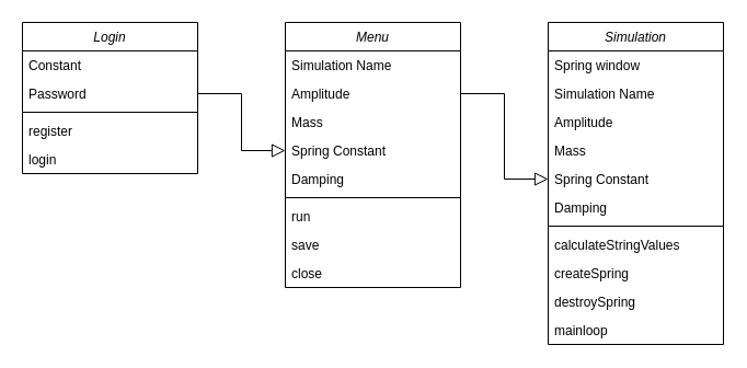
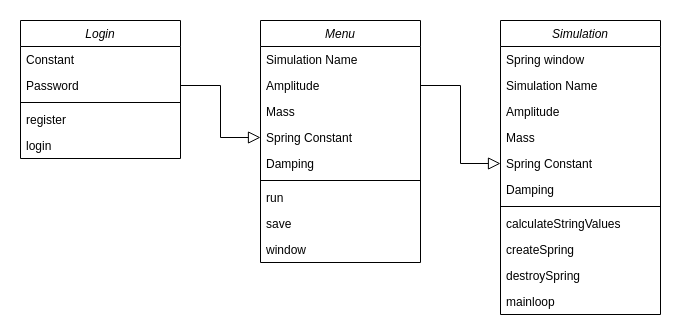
  <mxCell id="0" />
  <mxCell id="1" parent="0" />
  <mxCell id="2" value="" parent="1" style="endArrow=block;endSize=10;endFill=0;shadow=0;strokeWidth=1;rounded=0;edgeStyle=elbowEdgeStyle;elbow=horizontal;exitX=1;exitY=0.5;exitDx=0;exitDy=0;entryX=0;entryY=0.5;entryDx=0;entryDy=0;" edge="1" target="14" source="24"><mxGeometry as="geometry" width="160" relative="1"><mxPoint as="sourcePoint" y="110" x="260" /><mxPoint as="targetPoint" y="110" x="260" /></mxGeometry></mxCell>
  <mxCell id="3" value="Login" parent="1" vertex="1" style="swimlane;fontStyle=2;align=center;verticalAlign=top;childLayout=stackLayout;horizontal=1;startSize=26;horizontalStack=0;resizeParent=1;resizeLast=0;collapsible=1;marginBottom=0;rounded=0;shadow=0;strokeWidth=1;"><mxGeometry as="geometry" height="138" width="160" y="20" x="20"><mxRectangle as="alternateBounds" height="26" width="160" y="200" x="80" /></mxGeometry></mxCell>
  <mxCell id="4" value="Constant" parent="3" vertex="1" style="text;align=left;verticalAlign=top;spacingLeft=4;spacingRight=4;overflow=hidden;rotatable=0;points=[[0,0.5],[1,0.5]];portConstraint=eastwest;"><mxGeometry as="geometry" height="26" width="160" y="26" /></mxCell>
  <mxCell id="5" value="Password" parent="3" vertex="1" style="text;align=left;verticalAlign=top;spacingLeft=4;spacingRight=4;overflow=hidden;rotatable=0;points=[[0,0.5],[1,0.5]];portConstraint=eastwest;rounded=0;shadow=0;html=0;"><mxGeometry as="geometry" height="26" width="160" y="52" /></mxCell>
  <mxCell id="6" value="" parent="3" vertex="1" style="line;html=1;strokeWidth=1;align=left;verticalAlign=middle;spacingTop=-1;spacingLeft=3;spacingRight=3;rotatable=0;labelPosition=right;points=[];portConstraint=eastwest;"><mxGeometry as="geometry" height="8" width="160" y="78" /></mxCell>
  <mxCell id="7" value="register " parent="3" vertex="1" style="text;align=left;verticalAlign=top;spacingLeft=4;spacingRight=4;overflow=hidden;rotatable=0;points=[[0,0.5],[1,0.5]];portConstraint=eastwest;fontStyle=0"><mxGeometry as="geometry" height="26" width="160" y="86" /></mxCell>
  <mxCell id="8" value="login" parent="3" vertex="1" style="text;align=left;verticalAlign=top;spacingLeft=4;spacingRight=4;overflow=hidden;rotatable=0;points=[[0,0.5],[1,0.5]];portConstraint=eastwest;"><mxGeometry as="geometry" height="26" width="160" y="112" /></mxCell>
  <mxCell id="9" value="Simulation" parent="1" vertex="1" style="swimlane;fontStyle=2;align=center;verticalAlign=top;childLayout=stackLayout;horizontal=1;startSize=26;horizontalStack=0;resizeParent=1;resizeLast=0;collapsible=1;marginBottom=0;rounded=0;shadow=0;strokeWidth=1;"><mxGeometry as="geometry" height="294" width="160" y="20" x="500"><mxRectangle as="alternateBounds" height="26" width="160" y="140" x="230" /></mxGeometry></mxCell>
  <mxCell id="10" value="Spring window" parent="9" vertex="1" style="text;align=left;verticalAlign=top;spacingLeft=4;spacingRight=4;overflow=hidden;rotatable=0;points=[[0,0.5],[1,0.5]];portConstraint=eastwest;"><mxGeometry as="geometry" height="26" width="160" y="26" /></mxCell>
  <mxCell id="11" value="Simulation Name" parent="9" vertex="1" style="text;align=left;verticalAlign=top;spacingLeft=4;spacingRight=4;overflow=hidden;rotatable=0;points=[[0,0.5],[1,0.5]];portConstraint=eastwest;"><mxGeometry as="geometry" height="26" width="160" y="52" /></mxCell>
  <mxCell id="12" value="Amplitude" parent="9" vertex="1" style="text;align=left;verticalAlign=top;spacingLeft=4;spacingRight=4;overflow=hidden;rotatable=0;points=[[0,0.5],[1,0.5]];portConstraint=eastwest;rounded=0;shadow=0;html=0;"><mxGeometry as="geometry" height="26" width="160" y="78" /></mxCell>
  <mxCell id="13" value="Mass" parent="9" vertex="1" style="text;align=left;verticalAlign=top;spacingLeft=4;spacingRight=4;overflow=hidden;rotatable=0;points=[[0,0.5],[1,0.5]];portConstraint=eastwest;rounded=0;shadow=0;html=0;"><mxGeometry as="geometry" height="26" width="160" y="104" /></mxCell>
  <mxCell id="14" value="Spring Constant" parent="9" vertex="1" style="text;align=left;verticalAlign=top;spacingLeft=4;spacingRight=4;overflow=hidden;rotatable=0;points=[[0,0.5],[1,0.5]];portConstraint=eastwest;rounded=0;shadow=0;html=0;"><mxGeometry as="geometry" height="26" width="160" y="130" /></mxCell>
  <mxCell id="15" value="Damping" parent="9" vertex="1" style="text;align=left;verticalAlign=top;spacingLeft=4;spacingRight=4;overflow=hidden;rotatable=0;points=[[0,0.5],[1,0.5]];portConstraint=eastwest;rounded=0;shadow=0;html=0;"><mxGeometry as="geometry" height="26" width="160" y="156" /></mxCell>
  <mxCell id="16" value="" parent="9" vertex="1" style="line;html=1;strokeWidth=1;align=left;verticalAlign=middle;spacingTop=-1;spacingLeft=3;spacingRight=3;rotatable=0;labelPosition=right;points=[];portConstraint=eastwest;"><mxGeometry as="geometry" height="8" width="160" y="182" /></mxCell>
  <mxCell id="17" value="calculateStringValues" parent="9" vertex="1" style="text;align=left;verticalAlign=top;spacingLeft=4;spacingRight=4;overflow=hidden;rotatable=0;points=[[0,0.5],[1,0.5]];portConstraint=eastwest;"><mxGeometry as="geometry" height="26" width="160" y="190" /></mxCell>
  <mxCell id="18" value="createSpring" parent="9" vertex="1" style="text;align=left;verticalAlign=top;spacingLeft=4;spacingRight=4;overflow=hidden;rotatable=0;points=[[0,0.5],[1,0.5]];portConstraint=eastwest;"><mxGeometry as="geometry" height="26" width="160" y="216" /></mxCell>
  <mxCell id="19" value="destroySpring" parent="9" vertex="1" style="text;align=left;verticalAlign=top;spacingLeft=4;spacingRight=4;overflow=hidden;rotatable=0;points=[[0,0.5],[1,0.5]];portConstraint=eastwest;"><mxGeometry as="geometry" height="26" width="160" y="242" /></mxCell>
  <mxCell id="20" value="mainloop" parent="9" vertex="1" style="text;align=left;verticalAlign=top;spacingLeft=4;spacingRight=4;overflow=hidden;rotatable=0;points=[[0,0.5],[1,0.5]];portConstraint=eastwest;"><mxGeometry as="geometry" height="26" width="160" y="268" /></mxCell>
  <mxCell id="21" value="" parent="1" style="endArrow=block;endSize=10;endFill=0;shadow=0;strokeWidth=1;rounded=0;edgeStyle=elbowEdgeStyle;elbow=horizontal;entryX=0;entryY=0.5;entryDx=0;entryDy=0;exitX=1;exitY=0.5;exitDx=0;exitDy=0;" edge="1" target="26" source="5"><mxGeometry as="geometry" width="160" relative="1"><mxPoint as="sourcePoint" y="100" x="200" /><mxPoint as="targetPoint" y="136" x="270" /></mxGeometry></mxCell>
  <mxCell id="22" value="Menu" parent="1" vertex="1" style="swimlane;fontStyle=2;align=center;verticalAlign=top;childLayout=stackLayout;horizontal=1;startSize=26;horizontalStack=0;resizeParent=1;resizeLast=0;collapsible=1;marginBottom=0;rounded=0;shadow=0;strokeWidth=1;"><mxGeometry as="geometry" height="242" width="160" y="20" x="260"><mxRectangle as="alternateBounds" height="26" width="160" y="140" x="230" /></mxGeometry></mxCell>
  <mxCell id="23" value="Simulation Name" parent="22" vertex="1" style="text;align=left;verticalAlign=top;spacingLeft=4;spacingRight=4;overflow=hidden;rotatable=0;points=[[0,0.5],[1,0.5]];portConstraint=eastwest;"><mxGeometry as="geometry" height="26" width="160" y="26" /></mxCell>
  <mxCell id="24" value="Amplitude" parent="22" vertex="1" style="text;align=left;verticalAlign=top;spacingLeft=4;spacingRight=4;overflow=hidden;rotatable=0;points=[[0,0.5],[1,0.5]];portConstraint=eastwest;rounded=0;shadow=0;html=0;"><mxGeometry as="geometry" height="26" width="160" y="52" /></mxCell>
  <mxCell id="25" value="Mass" parent="22" vertex="1" style="text;align=left;verticalAlign=top;spacingLeft=4;spacingRight=4;overflow=hidden;rotatable=0;points=[[0,0.5],[1,0.5]];portConstraint=eastwest;rounded=0;shadow=0;html=0;"><mxGeometry as="geometry" height="26" width="160" y="78" /></mxCell>
  <mxCell id="26" value="Spring Constant" parent="22" vertex="1" style="text;align=left;verticalAlign=top;spacingLeft=4;spacingRight=4;overflow=hidden;rotatable=0;points=[[0,0.5],[1,0.5]];portConstraint=eastwest;rounded=0;shadow=0;html=0;"><mxGeometry as="geometry" height="26" width="160" y="104" /></mxCell>
  <mxCell id="27" value="Damping" parent="22" vertex="1" style="text;align=left;verticalAlign=top;spacingLeft=4;spacingRight=4;overflow=hidden;rotatable=0;points=[[0,0.5],[1,0.5]];portConstraint=eastwest;rounded=0;shadow=0;html=0;"><mxGeometry as="geometry" height="26" width="160" y="130" /></mxCell>
  <mxCell id="28" value="" parent="22" vertex="1" style="line;html=1;strokeWidth=1;align=left;verticalAlign=middle;spacingTop=-1;spacingLeft=3;spacingRight=3;rotatable=0;labelPosition=right;points=[];portConstraint=eastwest;"><mxGeometry as="geometry" height="8" width="160" y="156" /></mxCell>
  <mxCell id="29" value="run" parent="22" vertex="1" style="text;align=left;verticalAlign=top;spacingLeft=4;spacingRight=4;overflow=hidden;rotatable=0;points=[[0,0.5],[1,0.5]];portConstraint=eastwest;"><mxGeometry as="geometry" height="26" width="160" y="164" /></mxCell>
  <mxCell id="30" value="save" parent="22" vertex="1" style="text;align=left;verticalAlign=top;spacingLeft=4;spacingRight=4;overflow=hidden;rotatable=0;points=[[0,0.5],[1,0.5]];portConstraint=eastwest;"><mxGeometry as="geometry" height="26" width="160" y="190" /></mxCell>
- <mxCell id="31" value="close" parent="22" vertex="1" style="text;align=left;verticalAlign=top;spacingLeft=4;spacingRight=4;overflow=hidden;rotatable=0;points=[[0,0.5],[1,0.5]];portConstraint=eastwest;"><mxGeometry as="geometry" height="26" width="160" y="216" /></mxCell>
+ <mxCell id="31" value="window" parent="22" vertex="1" style="text;align=left;verticalAlign=top;spacingLeft=4;spacingRight=4;overflow=hidden;rotatable=0;points=[[0,0.5],[1,0.5]];portConstraint=eastwest;"><mxGeometry as="geometry" height="26" width="160" y="216" /></mxCell>
